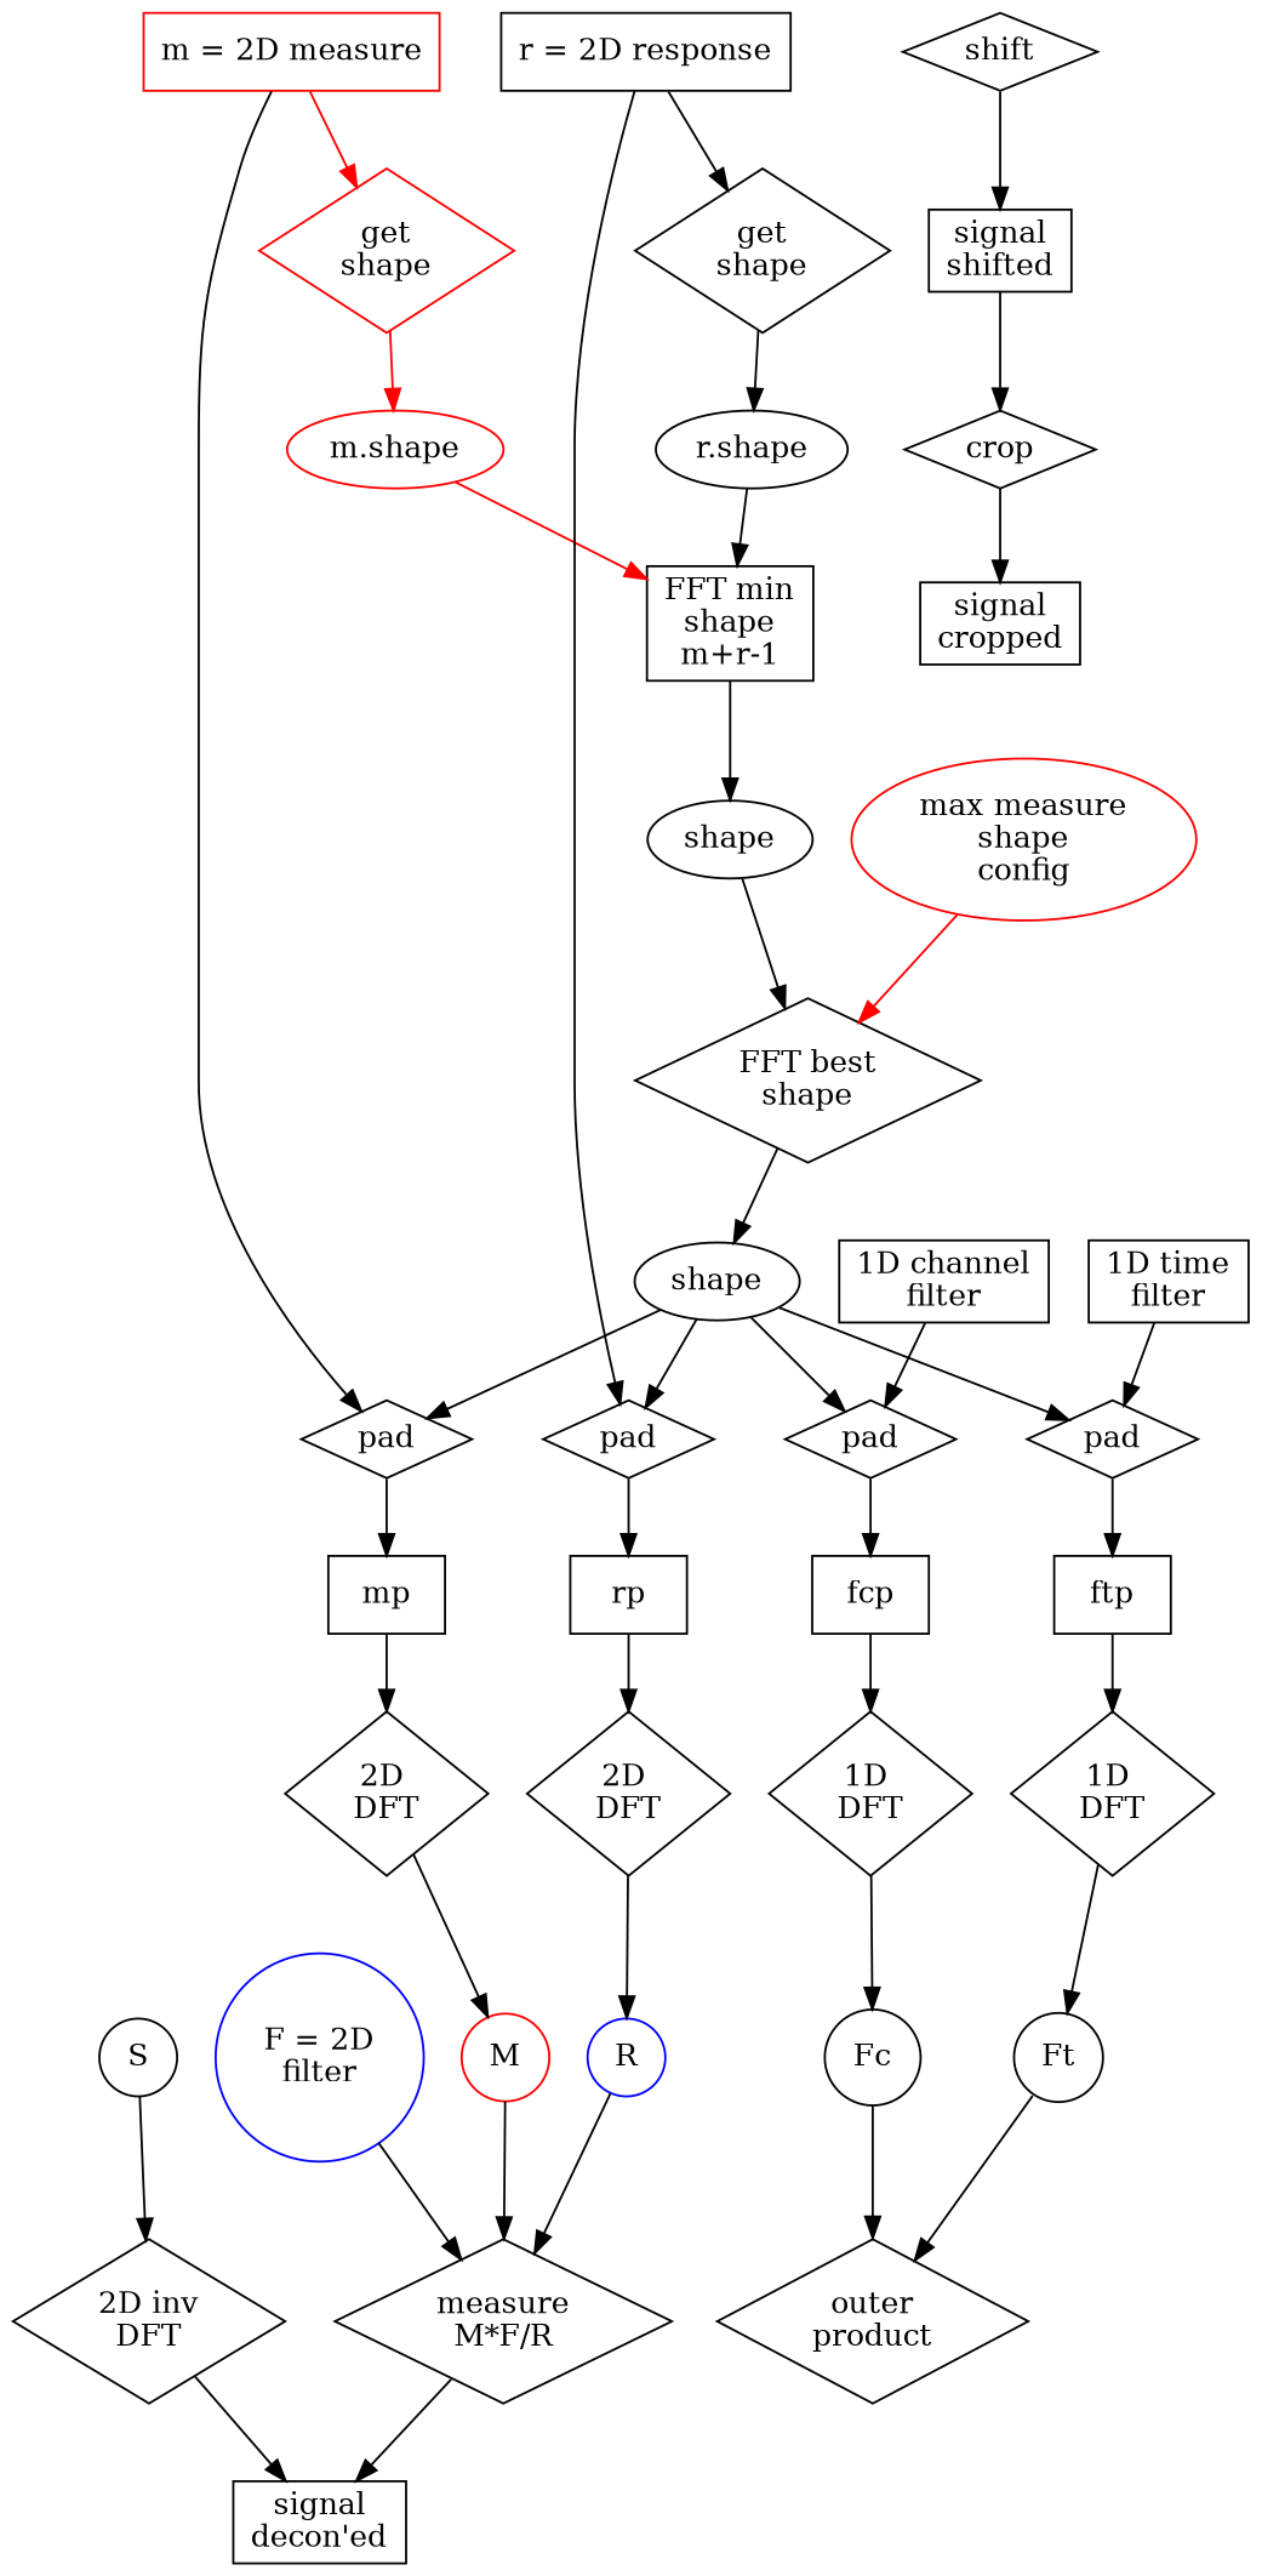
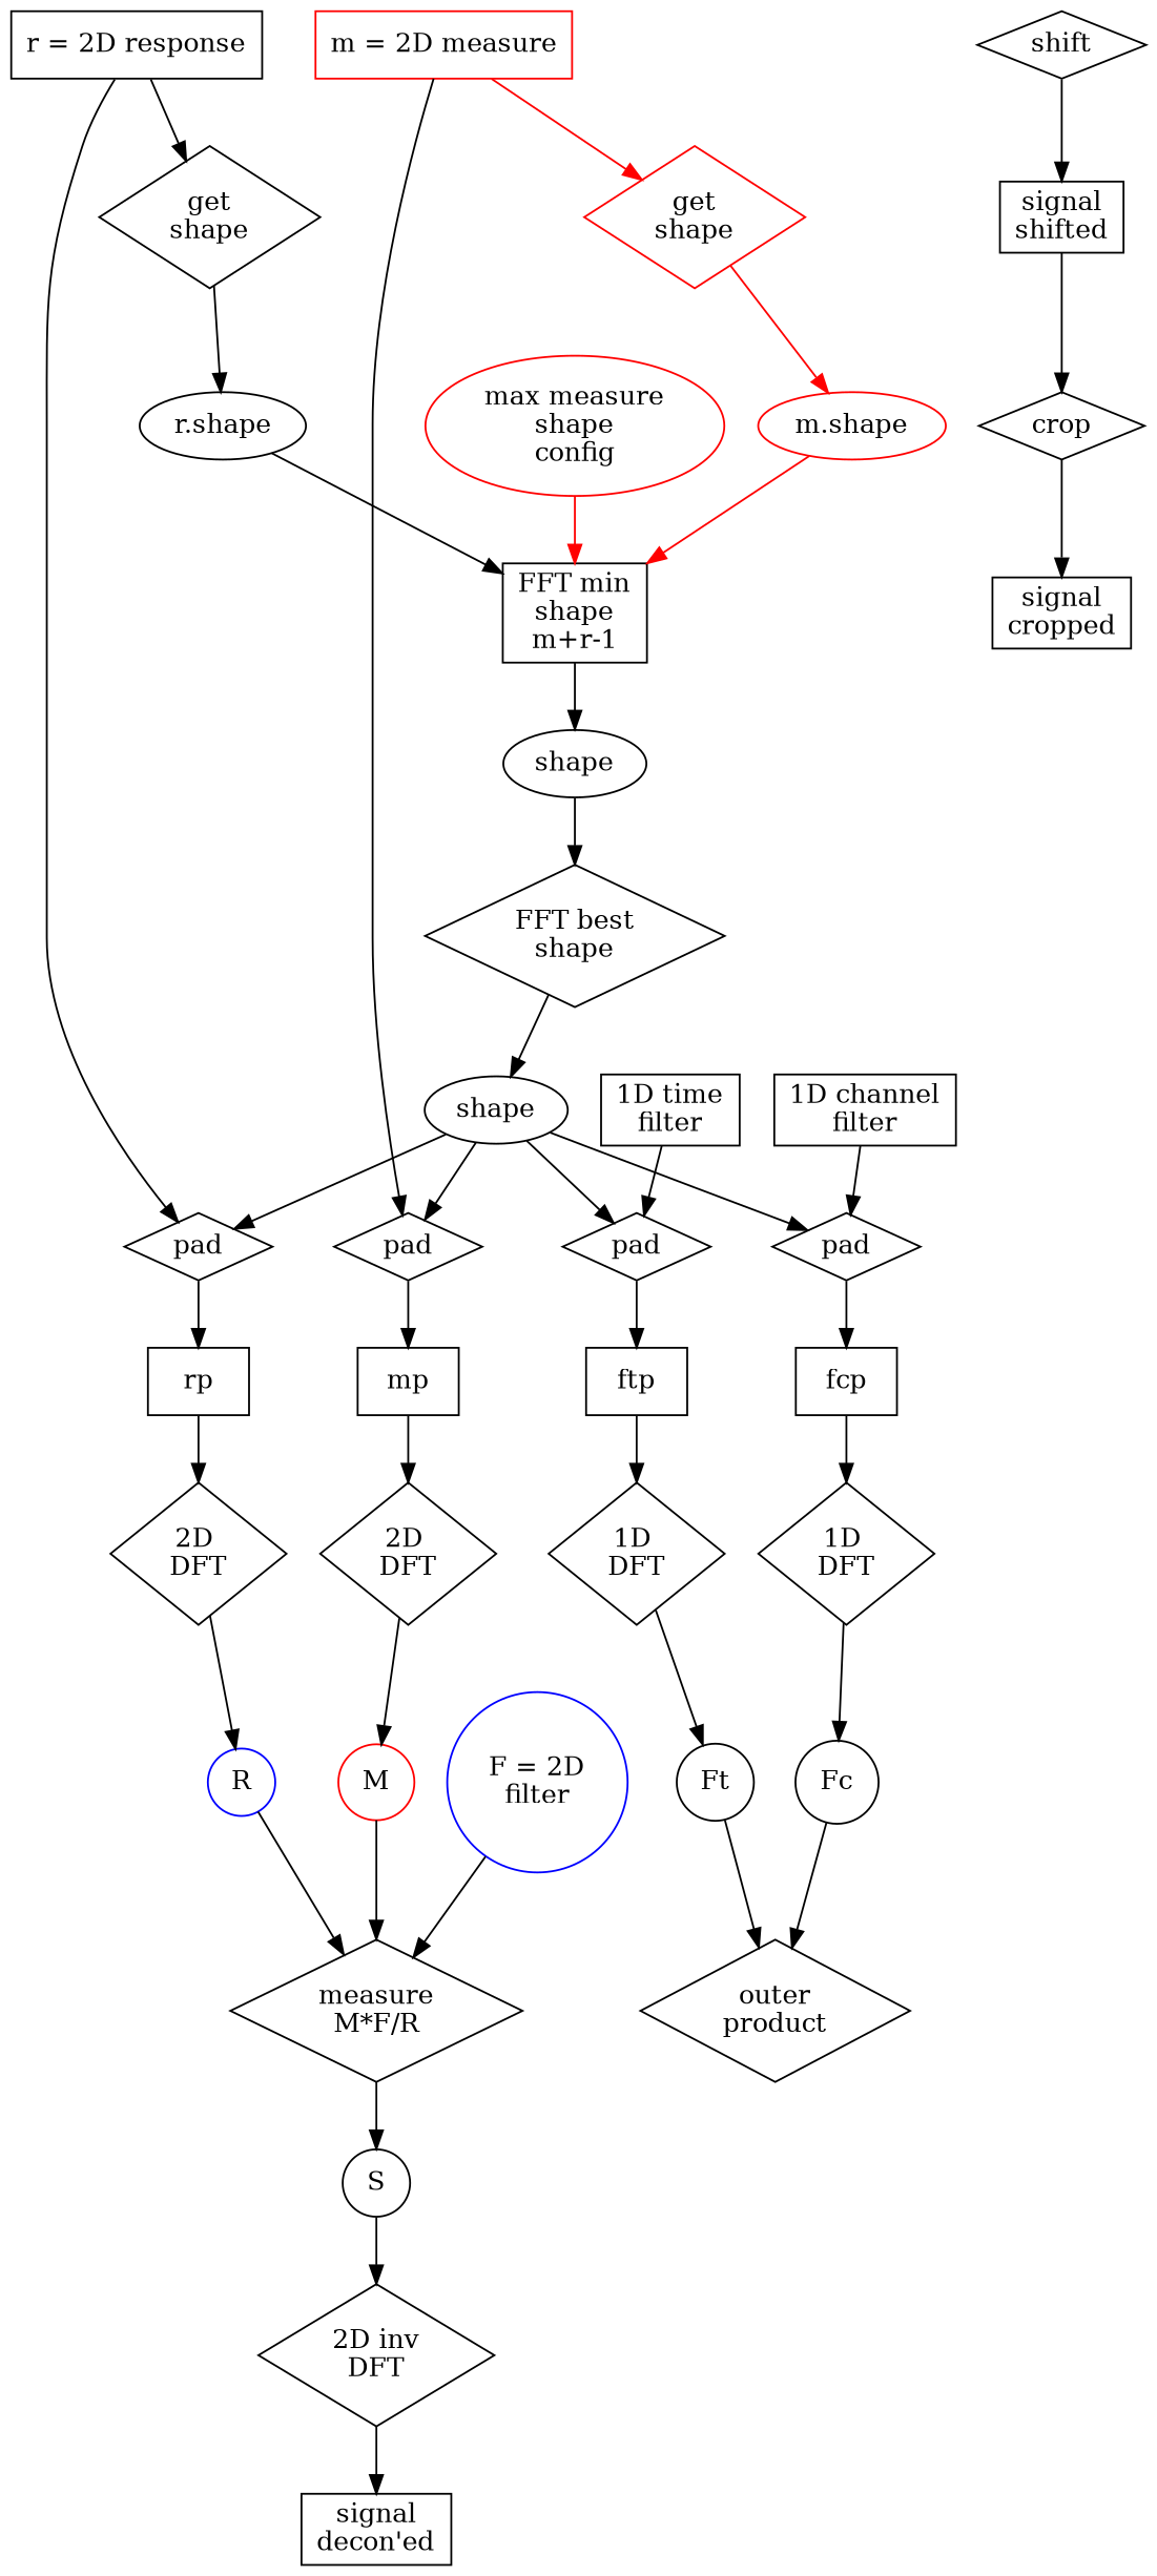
  digraph {
    node [shape=diamond]
    n1 [color=red label="m = 2D measure" shape=box]
    n2 [color=red label="get\nshape"]
    n3 [label=pad]
    n4 [color=red label="m.shape" shape=ellipse]
    mp [shape=box]
    n6 [label="2D \nDFT"]
    M [color=red shape=circle]
    n8 [label="r = 2D response" shape=box]
    n9 [label="get\nshape"]
    n10 [label=pad]
    n11 [label="r.shape" shape=ellipse]
    rp [shape=box]
    n13 [label="2D \nDFT"]
    R [color=blue shape=circle]
    n15 [label="1D channel\nfilter" shape=box]
    n16 [label=pad]
    fcp [shape=box]
    n18 [label="1D \nDFT"]
    Fc [shape=circle]
    n20 [label="1D time\nfilter" shape=box]
    n21 [label=pad]
    ftp [shape=box]
    n23 [label="1D \nDFT"]
    Ft [shape=circle]
    n25 [label="signal\ndecon'ed" shape=box]
    n26 [label="signal\nshifted" shape=box]
    shift
    crop
    n29 [label="signal\ncropped" shape=box]
    n30 [color=red label="max measure\nshape\nconfig" shape=ellipse]
    n31 [label="FFT min\nshape\nm+r-1" shape=box]
    n32 [label=shape shape=ellipse]
    n33 [label="FFT best\nshape"]
    n34 [label=shape shape=ellipse]
    n35 [label="measure\nM*F/R"]
    S [shape=circle]
    n37 [label="outer\nproduct"]
    n38 [color=blue label="F = 2D\nfilter" shape=circle]
    n39 [label="2D inv\nDFT"]
    n1 -> n2 [color=red]
    n1 -> n3
    n2 -> n4 [color=red]
    n3 -> mp
    n4 -> n31 [color=red]
    mp -> n6
    n6 -> M
    M -> n35
    n8 -> n9
    n8 -> n10
    n9 -> n11
    n10 -> rp
    n11 -> n31
    rp -> n13
    n13 -> R
    R -> n35
    n15 -> n16
    n16 -> fcp
    fcp -> n18
    n18 -> Fc
    Fc -> n37
    n20 -> n21
    n21 -> ftp
    ftp -> n23
    n23 -> Ft
    Ft -> n37
    n26 -> crop
    shift -> n26
    crop -> n29
-   n30 -> n33 [color=red]
+   n30 -> n31 [color=red]
    n31 -> n32
    n32 -> n33
    n33 -> n34
    n34 -> n3
    n34 -> n10
    n34 -> n16
    n34 -> n21
-   n35 -> n25
+   n35 -> S
    S -> n39
    n38 -> n35
    n39 -> n25
  }
